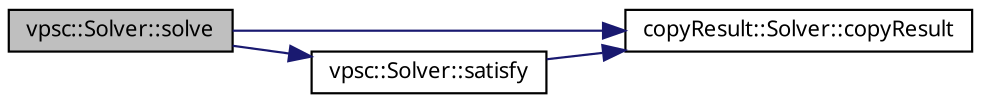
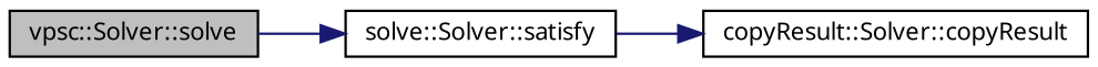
  digraph {
    fontname="Noto Sans"
    rankdir=LR
    node [color=black fillcolor=white fontname="Noto Sans" fontsize=10 shape=record style=filled]
    edge [color=midnightblue fontname="Noto Sans" fontsize=10 labelfontname=Helvetica labelfontsize=10 style=solid]
    n1 [fillcolor=grey75 fontcolor=black height=0.2 label="vpsc::Solver::solve" width=0.4]
    n2 [height=0.2 label="copyResult::Solver::copyResult" width=0.4]
-   n3 [height=0.2 label="vpsc::Solver::satisfy" width=0.4]
-   n1 -> n2
+   n3 [height=0.2 label="solve::Solver::satisfy" width=0.4]
    n1 -> n3
    n3 -> n2
  }
